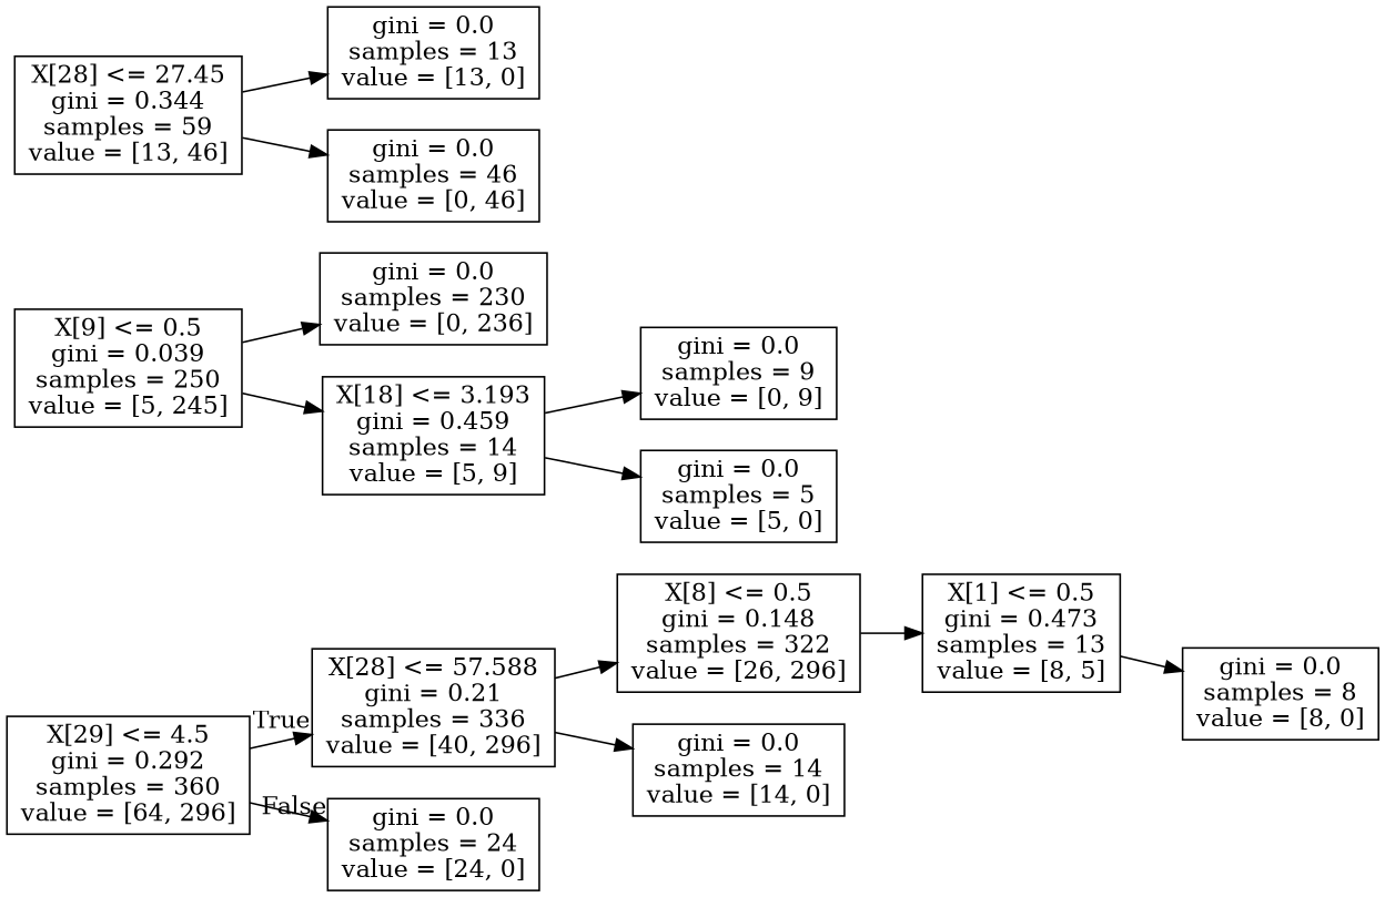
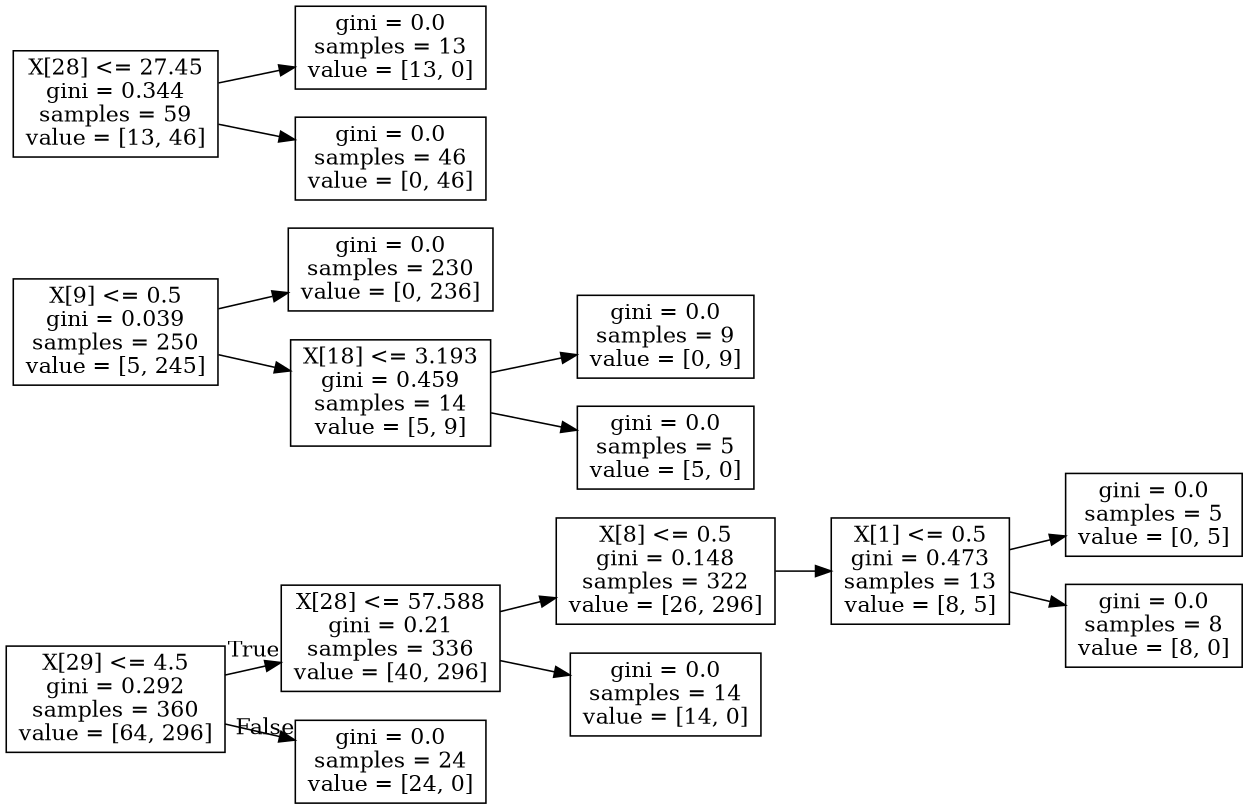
  digraph {
    rankdir=LR
    node [shape=box]
    n1 [label="X[29] <= 4.5\ngini = 0.292\nsamples = 360\nvalue = [64, 296]"]
    n2 [label="X[28] <= 57.588\ngini = 0.21\nsamples = 336\nvalue = [40, 296]"]
    n3 [label="gini = 0.0\nsamples = 24\nvalue = [24, 0]"]
    n4 [label="X[8] <= 0.5\ngini = 0.148\nsamples = 322\nvalue = [26, 296]"]
    n5 [label="gini = 0.0\nsamples = 14\nvalue = [14, 0]"]
    n6 [label="X[1] <= 0.5\ngini = 0.473\nsamples = 13\nvalue = [8, 5]"]
+   n7 [label="gini = 0.0\nsamples = 5\nvalue = [0, 5]"]
    n8 [label="gini = 0.0\nsamples = 8\nvalue = [8, 0]"]
    n9 [label="X[9] <= 0.5\ngini = 0.039\nsamples = 250\nvalue = [5, 245]"]
    n10 [label="gini = 0.0\nsamples = 230\nvalue = [0, 236]"]
    n11 [label="X[18] <= 3.193\ngini = 0.459\nsamples = 14\nvalue = [5, 9]"]
    n12 [label="X[28] <= 27.45\ngini = 0.344\nsamples = 59\nvalue = [13, 46]"]
    n13 [label="gini = 0.0\nsamples = 13\nvalue = [13, 0]"]
    n14 [label="gini = 0.0\nsamples = 46\nvalue = [0, 46]"]
    n15 [label="gini = 0.0\nsamples = 9\nvalue = [0, 9]"]
    n16 [label="gini = 0.0\nsamples = 5\nvalue = [5, 0]"]
    n1 -> n2 [headlabel=True labelangle=45 labeldistance=2.5]
    n1 -> n3 [headlabel=False labelangle=-45 labeldistance=2.5]
    n2 -> n4
    n2 -> n5
    n4 -> n6
+   n6 -> n7
    n6 -> n8
    n9 -> n10
    n9 -> n11
    n11 -> n15
    n11 -> n16
    n12 -> n13
    n12 -> n14
  }
